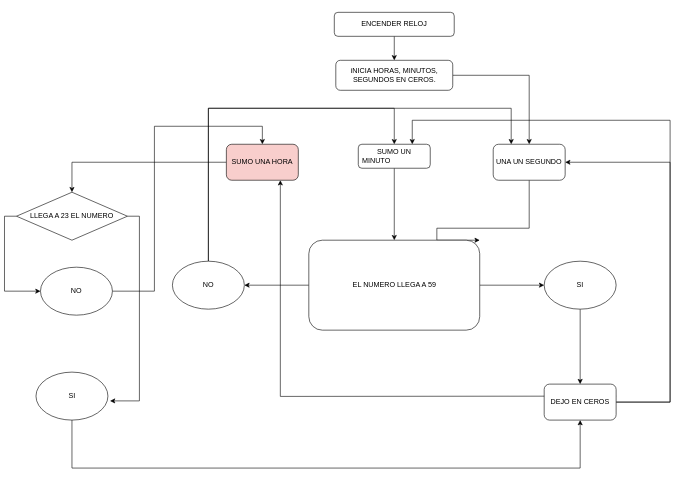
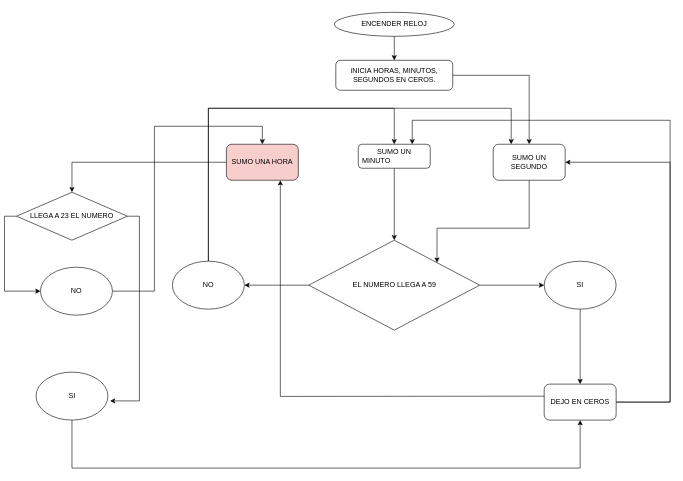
  <mxCell id="0" />
  <mxCell id="1" parent="0" />
  <mxCell id="2" value="" style="edgeStyle=orthogonalEdgeStyle;rounded=0;orthogonalLoop=1;jettySize=auto;html=1;" edge="1" parent="1" source="3" target="5"><mxGeometry relative="1" as="geometry" /></mxCell>
- <mxCell id="3" value="ENCENDER RELOJ" style="rounded=1;whiteSpace=wrap;html=1;fontSize=12;glass=0;strokeWidth=1;shadow=0;" parent="1" vertex="1"><mxGeometry x="550" y="20" width="200" height="40" as="geometry" /></mxCell>
+ <mxCell id="3" value="ENCENDER RELOJ" style="ellipse;whiteSpace=wrap;html=1;fontSize=12;glass=0;strokeWidth=1;shadow=0;" parent="1" vertex="1"><mxGeometry x="550" y="20" width="200" height="40" as="geometry" /></mxCell>
  <mxCell id="4" value="" style="edgeStyle=orthogonalEdgeStyle;rounded=0;orthogonalLoop=1;jettySize=auto;html=1;entryX=0.5;entryY=0;entryDx=0;entryDy=0;" edge="1" parent="1" source="5" target="7"><mxGeometry relative="1" as="geometry"><mxPoint x="830" y="125" as="targetPoint" /></mxGeometry></mxCell>
  <mxCell id="5" value="iNICIA HORAS, MINUTOS, SEGUNDOS EN CEROS." style="rounded=1;whiteSpace=wrap;html=1;" vertex="1" parent="1"><mxGeometry x="552.5" y="100" width="195" height="50" as="geometry" /></mxCell>
  <mxCell id="6" style="edgeStyle=orthogonalEdgeStyle;rounded=0;orthogonalLoop=1;jettySize=auto;html=1;exitX=0.5;exitY=1;exitDx=0;exitDy=0;entryX=1;entryY=0;entryDx=0;entryDy=0;" edge="1" parent="1" source="7" target="14"><mxGeometry relative="1" as="geometry"><Array as="points"><mxPoint x="875" y="380" /><mxPoint x="721" y="380" /></Array></mxGeometry></mxCell>
- <mxCell id="7" value="UNA UN SEGUNDO" style="rounded=1;whiteSpace=wrap;html=1;" vertex="1" parent="1"><mxGeometry x="815" y="240" width="120" height="60" as="geometry" /></mxCell>
+ <mxCell id="7" value="SUMO UN SEGUNDO" style="rounded=1;whiteSpace=wrap;html=1;" vertex="1" parent="1"><mxGeometry x="815" y="240" width="120" height="60" as="geometry" /></mxCell>
  <mxCell id="8" style="edgeStyle=orthogonalEdgeStyle;rounded=0;orthogonalLoop=1;jettySize=auto;html=1;exitX=0.5;exitY=1;exitDx=0;exitDy=0;entryX=0.5;entryY=0;entryDx=0;entryDy=0;" edge="1" parent="1" source="9" target="14"><mxGeometry relative="1" as="geometry" /></mxCell>
  <mxCell id="9" value="SUMO UN MINUTO&lt;span style=&quot;white-space: pre;&quot;&gt;&#09;&lt;/span&gt;&lt;span style=&quot;white-space: pre;&quot;&gt;&#09;&lt;/span&gt;&lt;span style=&quot;white-space: pre;&quot;&gt;&#09;&lt;/span&gt;" style="rounded=1;whiteSpace=wrap;html=1;" vertex="1" parent="1"><mxGeometry x="590" y="240" width="120" height="40" as="geometry" /></mxCell>
  <mxCell id="10" style="edgeStyle=orthogonalEdgeStyle;rounded=0;orthogonalLoop=1;jettySize=auto;html=1;exitX=0;exitY=0.5;exitDx=0;exitDy=0;entryX=0.5;entryY=0;entryDx=0;entryDy=0;" edge="1" parent="1" source="11" target="25"><mxGeometry relative="1" as="geometry" /></mxCell>
  <mxCell id="11" value="SUMO UNA HORA" style="rounded=1;whiteSpace=wrap;html=1;fillColor=#f8cecc;" vertex="1" parent="1"><mxGeometry x="370" y="240" width="120" height="60" as="geometry" /></mxCell>
  <mxCell id="12" style="edgeStyle=orthogonalEdgeStyle;rounded=0;orthogonalLoop=1;jettySize=auto;html=1;exitX=1;exitY=0.5;exitDx=0;exitDy=0;entryX=0;entryY=0.5;entryDx=0;entryDy=0;" edge="1" parent="1" source="14" target="19"><mxGeometry relative="1" as="geometry" /></mxCell>
  <mxCell id="13" style="edgeStyle=orthogonalEdgeStyle;rounded=0;orthogonalLoop=1;jettySize=auto;html=1;exitX=0;exitY=0.5;exitDx=0;exitDy=0;entryX=1;entryY=0.5;entryDx=0;entryDy=0;" edge="1" parent="1" source="14" target="17"><mxGeometry relative="1" as="geometry" /></mxCell>
- <mxCell id="14" value="EL NUMERO LLEGA A 59" style="whiteSpace=wrap;html=1;rounded=1;" vertex="1" parent="1"><mxGeometry x="507.5" y="400" width="285" height="150" as="geometry" /></mxCell>
+ <mxCell id="14" value="EL NUMERO LLEGA A 59" style="rhombus;whiteSpace=wrap;html=1;" vertex="1" parent="1"><mxGeometry x="507.5" y="400" width="285" height="150" as="geometry" /></mxCell>
  <mxCell id="15" style="edgeStyle=orthogonalEdgeStyle;rounded=0;orthogonalLoop=1;jettySize=auto;html=1;exitX=0.5;exitY=0;exitDx=0;exitDy=0;" edge="1" parent="1" source="17" target="9"><mxGeometry relative="1" as="geometry"><Array as="points"><mxPoint x="340" y="180" /><mxPoint x="650" y="180" /></Array></mxGeometry></mxCell>
  <mxCell id="16" style="edgeStyle=orthogonalEdgeStyle;rounded=0;orthogonalLoop=1;jettySize=auto;html=1;exitX=0.5;exitY=0;exitDx=0;exitDy=0;entryX=0.25;entryY=0;entryDx=0;entryDy=0;" edge="1" parent="1" source="17" target="7"><mxGeometry relative="1" as="geometry"><Array as="points"><mxPoint x="340" y="180" /><mxPoint x="845" y="180" /></Array></mxGeometry></mxCell>
  <mxCell id="17" value="NO" style="ellipse;whiteSpace=wrap;html=1;" vertex="1" parent="1"><mxGeometry x="280" y="435" width="120" height="80" as="geometry" /></mxCell>
  <mxCell id="18" style="edgeStyle=orthogonalEdgeStyle;rounded=0;orthogonalLoop=1;jettySize=auto;html=1;exitX=0.5;exitY=1;exitDx=0;exitDy=0;entryX=0.5;entryY=0;entryDx=0;entryDy=0;" edge="1" parent="1" source="19" target="23"><mxGeometry relative="1" as="geometry" /></mxCell>
  <mxCell id="19" value="SI" style="ellipse;whiteSpace=wrap;html=1;" vertex="1" parent="1"><mxGeometry x="900" y="435" width="120" height="80" as="geometry" /></mxCell>
  <mxCell id="20" style="edgeStyle=orthogonalEdgeStyle;rounded=0;orthogonalLoop=1;jettySize=auto;html=1;exitX=1;exitY=0.5;exitDx=0;exitDy=0;entryX=1;entryY=0.5;entryDx=0;entryDy=0;" edge="1" parent="1" source="23" target="7"><mxGeometry relative="1" as="geometry"><Array as="points"><mxPoint x="1110" y="670" /><mxPoint x="1110" y="270" /></Array></mxGeometry></mxCell>
  <mxCell id="21" style="edgeStyle=orthogonalEdgeStyle;rounded=0;orthogonalLoop=1;jettySize=auto;html=1;exitX=1;exitY=0.5;exitDx=0;exitDy=0;entryX=0.75;entryY=0;entryDx=0;entryDy=0;" edge="1" parent="1" source="23" target="9"><mxGeometry relative="1" as="geometry"><Array as="points"><mxPoint x="1110" y="670" /><mxPoint x="1110" y="200" /><mxPoint x="680" y="200" /></Array></mxGeometry></mxCell>
  <mxCell id="22" style="edgeStyle=orthogonalEdgeStyle;rounded=0;orthogonalLoop=1;jettySize=auto;html=1;exitX=1;exitY=0.5;exitDx=0;exitDy=0;entryX=0.75;entryY=1;entryDx=0;entryDy=0;" edge="1" parent="1" target="11"><mxGeometry relative="1" as="geometry"><mxPoint x="1020" y="660" as="sourcePoint" /><mxPoint x="460" y="230" as="targetPoint" /></mxGeometry></mxCell>
  <mxCell id="23" value="DEJO EN CEROS" style="rounded=1;whiteSpace=wrap;html=1;" vertex="1" parent="1"><mxGeometry x="900" y="640" width="120" height="60" as="geometry" /></mxCell>
  <mxCell id="24" style="edgeStyle=orthogonalEdgeStyle;rounded=0;orthogonalLoop=1;jettySize=auto;html=1;exitX=0;exitY=0.5;exitDx=0;exitDy=0;entryX=0;entryY=0.5;entryDx=0;entryDy=0;" edge="1" parent="1" source="25" target="27"><mxGeometry relative="1" as="geometry" /></mxCell>
  <mxCell id="25" value="LLEGA A 23 EL NUMERO" style="rhombus;whiteSpace=wrap;html=1;" vertex="1" parent="1"><mxGeometry x="20" y="320" width="185" height="80" as="geometry" /></mxCell>
  <mxCell id="26" style="edgeStyle=orthogonalEdgeStyle;rounded=0;orthogonalLoop=1;jettySize=auto;html=1;exitX=1;exitY=0.5;exitDx=0;exitDy=0;entryX=0.5;entryY=0;entryDx=0;entryDy=0;" edge="1" parent="1" source="27" target="11"><mxGeometry relative="1" as="geometry"><Array as="points"><mxPoint y="485" x="250" /><mxPoint y="210" x="250" /><mxPoint x="430" y="210" /></Array></mxGeometry></mxCell>
  <mxCell id="27" value="NO" style="ellipse;whiteSpace=wrap;html=1;" vertex="1" parent="1"><mxGeometry x="60" y="445" width="120" height="80" as="geometry" /></mxCell>
  <mxCell id="28" style="edgeStyle=orthogonalEdgeStyle;rounded=0;orthogonalLoop=1;jettySize=auto;html=1;exitX=0.5;exitY=1;exitDx=0;exitDy=0;entryX=0.5;entryY=1;entryDx=0;entryDy=0;" edge="1" parent="1" source="29" target="23"><mxGeometry relative="1" as="geometry"><Array as="points"><mxPoint x="113" y="780" /><mxPoint x="960" y="780" /></Array></mxGeometry></mxCell>
  <mxCell id="29" value="SI" style="ellipse;whiteSpace=wrap;html=1;" vertex="1" parent="1"><mxGeometry x="52.5" y="620" width="120" height="80" as="geometry" /></mxCell>
  <mxCell id="30" style="edgeStyle=orthogonalEdgeStyle;rounded=0;orthogonalLoop=1;jettySize=auto;html=1;exitX=1;exitY=0.5;exitDx=0;exitDy=0;entryX=1.029;entryY=0.6;entryDx=0;entryDy=0;entryPerimeter=0;" edge="1" parent="1" source="25" target="29"><mxGeometry relative="1" as="geometry"><Array as="points"><mxPoint x="225" y="360" /><mxPoint x="225" y="668" /></Array></mxGeometry></mxCell>
